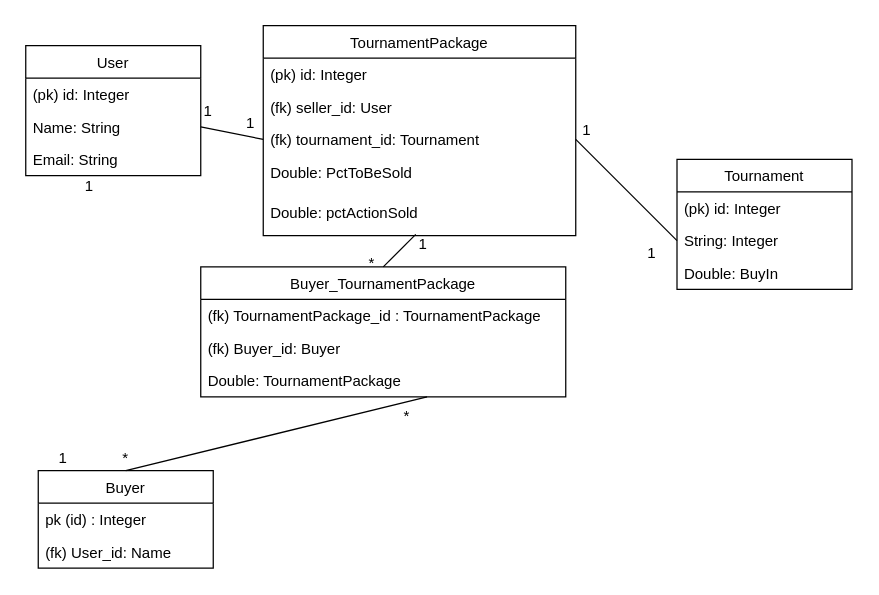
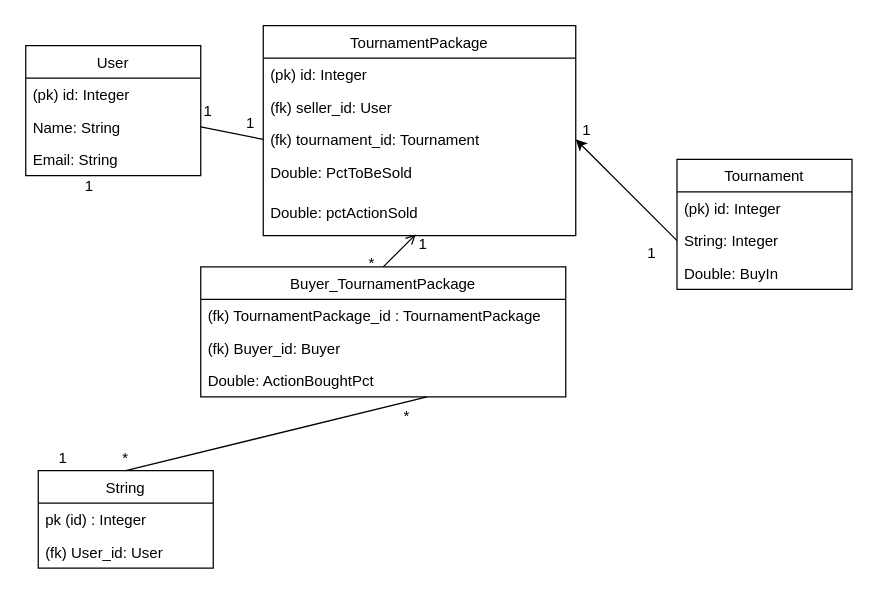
  <mxCell id="0" />
  <mxCell id="1" parent="0" />
  <mxCell id="2" value="User" style="swimlane;fontStyle=0;childLayout=stackLayout;horizontal=1;startSize=26;fillColor=none;horizontalStack=0;resizeParent=1;resizeParentMax=0;resizeLast=0;collapsible=1;marginBottom=0;" vertex="1" parent="1"><mxGeometry x="20" y="36" width="140" height="104" as="geometry" /></mxCell>
  <mxCell id="3" value="(pk) id: Integer" style="text;strokeColor=none;fillColor=none;align=left;verticalAlign=top;spacingLeft=4;spacingRight=4;overflow=hidden;rotatable=0;points=[[0,0.5],[1,0.5]];portConstraint=eastwest;" vertex="1" parent="2"><mxGeometry y="26" width="140" height="26" as="geometry" /></mxCell>
  <mxCell id="4" value="Name: String" style="text;strokeColor=none;fillColor=none;align=left;verticalAlign=top;spacingLeft=4;spacingRight=4;overflow=hidden;rotatable=0;points=[[0,0.5],[1,0.5]];portConstraint=eastwest;" vertex="1" parent="2"><mxGeometry y="52" width="140" height="26" as="geometry" /></mxCell>
  <mxCell id="5" value="Email: String" style="text;strokeColor=none;fillColor=none;align=left;verticalAlign=top;spacingLeft=4;spacingRight=4;overflow=hidden;rotatable=0;points=[[0,0.5],[1,0.5]];portConstraint=eastwest;" vertex="1" parent="2"><mxGeometry y="78" width="140" height="26" as="geometry" /></mxCell>
  <mxCell id="6" value="TournamentPackage" style="swimlane;fontStyle=0;childLayout=stackLayout;horizontal=1;startSize=26;fillColor=none;horizontalStack=0;resizeParent=1;resizeParentMax=0;resizeLast=0;collapsible=1;marginBottom=0;" vertex="1" parent="1"><mxGeometry x="210" y="20" width="250" height="168" as="geometry" /></mxCell>
  <mxCell id="7" value="(pk) id: Integer" style="text;strokeColor=none;fillColor=none;align=left;verticalAlign=top;spacingLeft=4;spacingRight=4;overflow=hidden;rotatable=0;points=[[0,0.5],[1,0.5]];portConstraint=eastwest;" vertex="1" parent="6"><mxGeometry y="26" width="250" height="26" as="geometry" /></mxCell>
  <mxCell id="8" value="(fk) seller_id: User" style="text;strokeColor=none;fillColor=none;align=left;verticalAlign=top;spacingLeft=4;spacingRight=4;overflow=hidden;rotatable=0;points=[[0,0.5],[1,0.5]];portConstraint=eastwest;" vertex="1" parent="6"><mxGeometry y="52" width="250" height="26" as="geometry" /></mxCell>
  <mxCell id="9" value="(fk) tournament_id: Tournament" style="text;strokeColor=none;fillColor=none;align=left;verticalAlign=top;spacingLeft=4;spacingRight=4;overflow=hidden;rotatable=0;points=[[0,0.5],[1,0.5]];portConstraint=eastwest;" vertex="1" parent="6"><mxGeometry y="78" width="250" height="26" as="geometry" /></mxCell>
  <mxCell id="10" value="Double: PctToBeSold" style="text;strokeColor=none;fillColor=none;align=left;verticalAlign=top;spacingLeft=4;spacingRight=4;overflow=hidden;rotatable=0;points=[[0,0.5],[1,0.5]];portConstraint=eastwest;" vertex="1" parent="6"><mxGeometry y="104" width="250" height="32" as="geometry" /></mxCell>
  <mxCell id="11" value="Double: pctActionSold" style="text;strokeColor=none;fillColor=none;align=left;verticalAlign=top;spacingLeft=4;spacingRight=4;overflow=hidden;rotatable=0;points=[[0,0.5],[1,0.5]];portConstraint=eastwest;" vertex="1" parent="6"><mxGeometry y="136" width="250" height="32" as="geometry" /></mxCell>
  <mxCell id="12" value="Tournament" style="swimlane;fontStyle=0;childLayout=stackLayout;horizontal=1;startSize=26;fillColor=none;horizontalStack=0;resizeParent=1;resizeParentMax=0;resizeLast=0;collapsible=1;marginBottom=0;" vertex="1" parent="1"><mxGeometry x="541" y="127" width="140" height="104" as="geometry" /></mxCell>
  <mxCell id="13" value="(pk) id: Integer" style="text;strokeColor=none;fillColor=none;align=left;verticalAlign=top;spacingLeft=4;spacingRight=4;overflow=hidden;rotatable=0;points=[[0,0.5],[1,0.5]];portConstraint=eastwest;" vertex="1" parent="12"><mxGeometry y="26" width="140" height="26" as="geometry" /></mxCell>
  <mxCell id="14" value="String: Integer" style="text;strokeColor=none;fillColor=none;align=left;verticalAlign=top;spacingLeft=4;spacingRight=4;overflow=hidden;rotatable=0;points=[[0,0.5],[1,0.5]];portConstraint=eastwest;" vertex="1" parent="12"><mxGeometry y="52" width="140" height="26" as="geometry" /></mxCell>
  <mxCell id="15" value="Double: BuyIn" style="text;strokeColor=none;fillColor=none;align=left;verticalAlign=top;spacingLeft=4;spacingRight=4;overflow=hidden;rotatable=0;points=[[0,0.5],[1,0.5]];portConstraint=eastwest;" vertex="1" parent="12"><mxGeometry y="78" width="140" height="26" as="geometry" /></mxCell>
- <mxCell id="16" value="Buyer" style="swimlane;fontStyle=0;childLayout=stackLayout;horizontal=1;startSize=26;fillColor=none;horizontalStack=0;resizeParent=1;resizeParentMax=0;resizeLast=0;collapsible=1;marginBottom=0;" vertex="1" parent="1"><mxGeometry x="30" y="376" width="140" height="78" as="geometry" /></mxCell>
+ <mxCell id="16" value="String" style="swimlane;fontStyle=0;childLayout=stackLayout;horizontal=1;startSize=26;fillColor=none;horizontalStack=0;resizeParent=1;resizeParentMax=0;resizeLast=0;collapsible=1;marginBottom=0;" vertex="1" parent="1"><mxGeometry x="30" y="376" width="140" height="78" as="geometry" /></mxCell>
  <mxCell id="17" value="pk (id) : Integer" style="text;strokeColor=none;fillColor=none;align=left;verticalAlign=top;spacingLeft=4;spacingRight=4;overflow=hidden;rotatable=0;points=[[0,0.5],[1,0.5]];portConstraint=eastwest;" vertex="1" parent="16"><mxGeometry y="26" width="140" height="26" as="geometry" /></mxCell>
- <mxCell id="18" value="(fk) User_id: Name" style="text;strokeColor=none;fillColor=none;align=left;verticalAlign=top;spacingLeft=4;spacingRight=4;overflow=hidden;rotatable=0;points=[[0,0.5],[1,0.5]];portConstraint=eastwest;" vertex="1" parent="16"><mxGeometry y="52" width="140" height="26" as="geometry" /></mxCell>
- <mxCell id="19" value="" style="endArrow=none;html=1;entryX=1;entryY=0.5;entryDx=0;entryDy=0;exitX=0;exitY=0.5;exitDx=0;exitDy=0;" edge="1" parent="1" source="14" target="9"><mxGeometry width="50" height="50" relative="1" as="geometry"><mxPoint x="0" y="586" as="sourcePoint" /><mxPoint x="50" y="536" as="targetPoint" /></mxGeometry></mxCell>
+ <mxCell id="18" value="(fk) User_id: User" style="text;strokeColor=none;fillColor=none;align=left;verticalAlign=top;spacingLeft=4;spacingRight=4;overflow=hidden;rotatable=0;points=[[0,0.5],[1,0.5]];portConstraint=eastwest;" vertex="1" parent="16"><mxGeometry y="52" width="140" height="26" as="geometry" /></mxCell>
+ <mxCell id="19" value="" style="endArrow=classic;html=1;entryX=1;entryY=0.5;entryDx=0;entryDy=0;exitX=0;exitY=0.5;exitDx=0;exitDy=0;" edge="1" parent="1" source="14" target="9"><mxGeometry width="50" height="50" relative="1" as="geometry"><mxPoint x="0" y="586" as="sourcePoint" /><mxPoint x="50" y="536" as="targetPoint" /></mxGeometry></mxCell>
  <mxCell id="20" value="Buyer_TournamentPackage" style="swimlane;fontStyle=0;childLayout=stackLayout;horizontal=1;startSize=26;fillColor=none;horizontalStack=0;resizeParent=1;resizeParentMax=0;resizeLast=0;collapsible=1;marginBottom=0;" vertex="1" parent="1"><mxGeometry x="160" y="213" width="292" height="104" as="geometry" /></mxCell>
  <mxCell id="21" value="(fk) TournamentPackage_id : TournamentPackage" style="text;strokeColor=none;fillColor=none;align=left;verticalAlign=top;spacingLeft=4;spacingRight=4;overflow=hidden;rotatable=0;points=[[0,0.5],[1,0.5]];portConstraint=eastwest;" vertex="1" parent="20"><mxGeometry y="26" width="292" height="26" as="geometry" /></mxCell>
  <mxCell id="22" value="(fk) Buyer_id: Buyer" style="text;strokeColor=none;fillColor=none;align=left;verticalAlign=top;spacingLeft=4;spacingRight=4;overflow=hidden;rotatable=0;points=[[0,0.5],[1,0.5]];portConstraint=eastwest;" vertex="1" parent="20"><mxGeometry y="52" width="292" height="26" as="geometry" /></mxCell>
- <mxCell id="23" value="Double: TournamentPackage" style="text;strokeColor=none;fillColor=none;align=left;verticalAlign=top;spacingLeft=4;spacingRight=4;overflow=hidden;rotatable=0;points=[[0,0.5],[1,0.5]];portConstraint=eastwest;" vertex="1" parent="20"><mxGeometry y="78" width="292" height="26" as="geometry" /></mxCell>
+ <mxCell id="23" value="Double: ActionBoughtPct" style="text;strokeColor=none;fillColor=none;align=left;verticalAlign=top;spacingLeft=4;spacingRight=4;overflow=hidden;rotatable=0;points=[[0,0.5],[1,0.5]];portConstraint=eastwest;" vertex="1" parent="20"><mxGeometry y="78" width="292" height="26" as="geometry" /></mxCell>
  <mxCell id="24" value="" style="endArrow=none;html=1;entryX=1;entryY=0.5;entryDx=0;entryDy=0;exitX=0;exitY=0.5;exitDx=0;exitDy=0;" edge="1" parent="1" source="9" target="4"><mxGeometry width="50" height="50" relative="1" as="geometry"><mxPoint x="20" y="556" as="sourcePoint" /><mxPoint x="70" y="506" as="targetPoint" /></mxGeometry></mxCell>
- <mxCell id="25" value="" style="endArrow=none;html=1;entryX=0.488;entryY=0.969;entryDx=0;entryDy=0;entryPerimeter=0;exitX=0.5;exitY=0;exitDx=0;exitDy=0;" edge="1" parent="1" source="20" target="11"><mxGeometry width="50" height="50" relative="1" as="geometry"><mxPoint x="20" y="556" as="sourcePoint" /><mxPoint x="70" y="506" as="targetPoint" /></mxGeometry></mxCell>
+ <mxCell id="25" value="" style="endArrow=open;html=1;entryX=0.488;entryY=0.969;entryDx=0;entryDy=0;entryPerimeter=0;exitX=0.5;exitY=0;exitDx=0;exitDy=0;" edge="1" parent="1" source="20" target="11"><mxGeometry width="50" height="50" relative="1" as="geometry"><mxPoint x="20" y="556" as="sourcePoint" /><mxPoint x="70" y="506" as="targetPoint" /></mxGeometry></mxCell>
  <mxCell id="26" value="" style="endArrow=none;html=1;entryX=0.62;entryY=1;entryDx=0;entryDy=0;entryPerimeter=0;exitX=0.5;exitY=0;exitDx=0;exitDy=0;" edge="1" parent="1" source="16" target="23"><mxGeometry width="50" height="50" relative="1" as="geometry"><mxPoint x="20" y="556" as="sourcePoint" /><mxPoint x="70" y="506" as="targetPoint" /></mxGeometry></mxCell>
  <mxCell id="27" value="*" style="text;html=1;strokeColor=none;fillColor=none;align=center;verticalAlign=middle;whiteSpace=wrap;rounded=0;" vertex="1" parent="1"><mxGeometry x="277" y="200" width="40" height="20" as="geometry" /></mxCell>
  <mxCell id="28" value="*" style="text;html=1;strokeColor=none;fillColor=none;align=center;verticalAlign=middle;whiteSpace=wrap;rounded=0;" vertex="1" parent="1"><mxGeometry x="80" y="356" width="40" height="20" as="geometry" /></mxCell>
  <mxCell id="29" value="*" style="text;html=1;strokeColor=none;fillColor=none;align=center;verticalAlign=middle;whiteSpace=wrap;rounded=0;" vertex="1" parent="1"><mxGeometry x="305" y="323" width="40" height="20" as="geometry" /></mxCell>
  <mxCell id="30" value="1" style="text;html=1;strokeColor=none;fillColor=none;align=center;verticalAlign=middle;whiteSpace=wrap;rounded=0;" vertex="1" parent="1"><mxGeometry x="146" y="79" width="40" height="20" as="geometry" /></mxCell>
  <mxCell id="31" value="1" style="text;html=1;strokeColor=none;fillColor=none;align=center;verticalAlign=middle;whiteSpace=wrap;rounded=0;" vertex="1" parent="1"><mxGeometry x="51" y="139" width="40" height="20" as="geometry" /></mxCell>
  <mxCell id="32" value="1" style="text;html=1;strokeColor=none;fillColor=none;align=center;verticalAlign=middle;whiteSpace=wrap;rounded=0;" vertex="1" parent="1"><mxGeometry x="30" y="356" width="40" height="20" as="geometry" /></mxCell>
  <mxCell id="33" value="1" style="text;html=1;strokeColor=none;fillColor=none;align=center;verticalAlign=middle;whiteSpace=wrap;rounded=0;" vertex="1" parent="1"><mxGeometry x="449" y="94" width="40" height="20" as="geometry" /></mxCell>
  <mxCell id="34" value="1" style="text;html=1;strokeColor=none;fillColor=none;align=center;verticalAlign=middle;whiteSpace=wrap;rounded=0;" vertex="1" parent="1"><mxGeometry x="318" y="185" width="40" height="20" as="geometry" /></mxCell>
  <mxCell id="35" value="1" style="text;html=1;strokeColor=none;fillColor=none;align=center;verticalAlign=middle;whiteSpace=wrap;rounded=0;" vertex="1" parent="1"><mxGeometry x="501" y="192" width="40" height="20" as="geometry" /></mxCell>
  <mxCell id="36" value="1" style="text;html=1;strokeColor=none;fillColor=none;align=center;verticalAlign=middle;whiteSpace=wrap;rounded=0;" vertex="1" parent="1"><mxGeometry x="180" y="88" width="40" height="20" as="geometry" /></mxCell>
